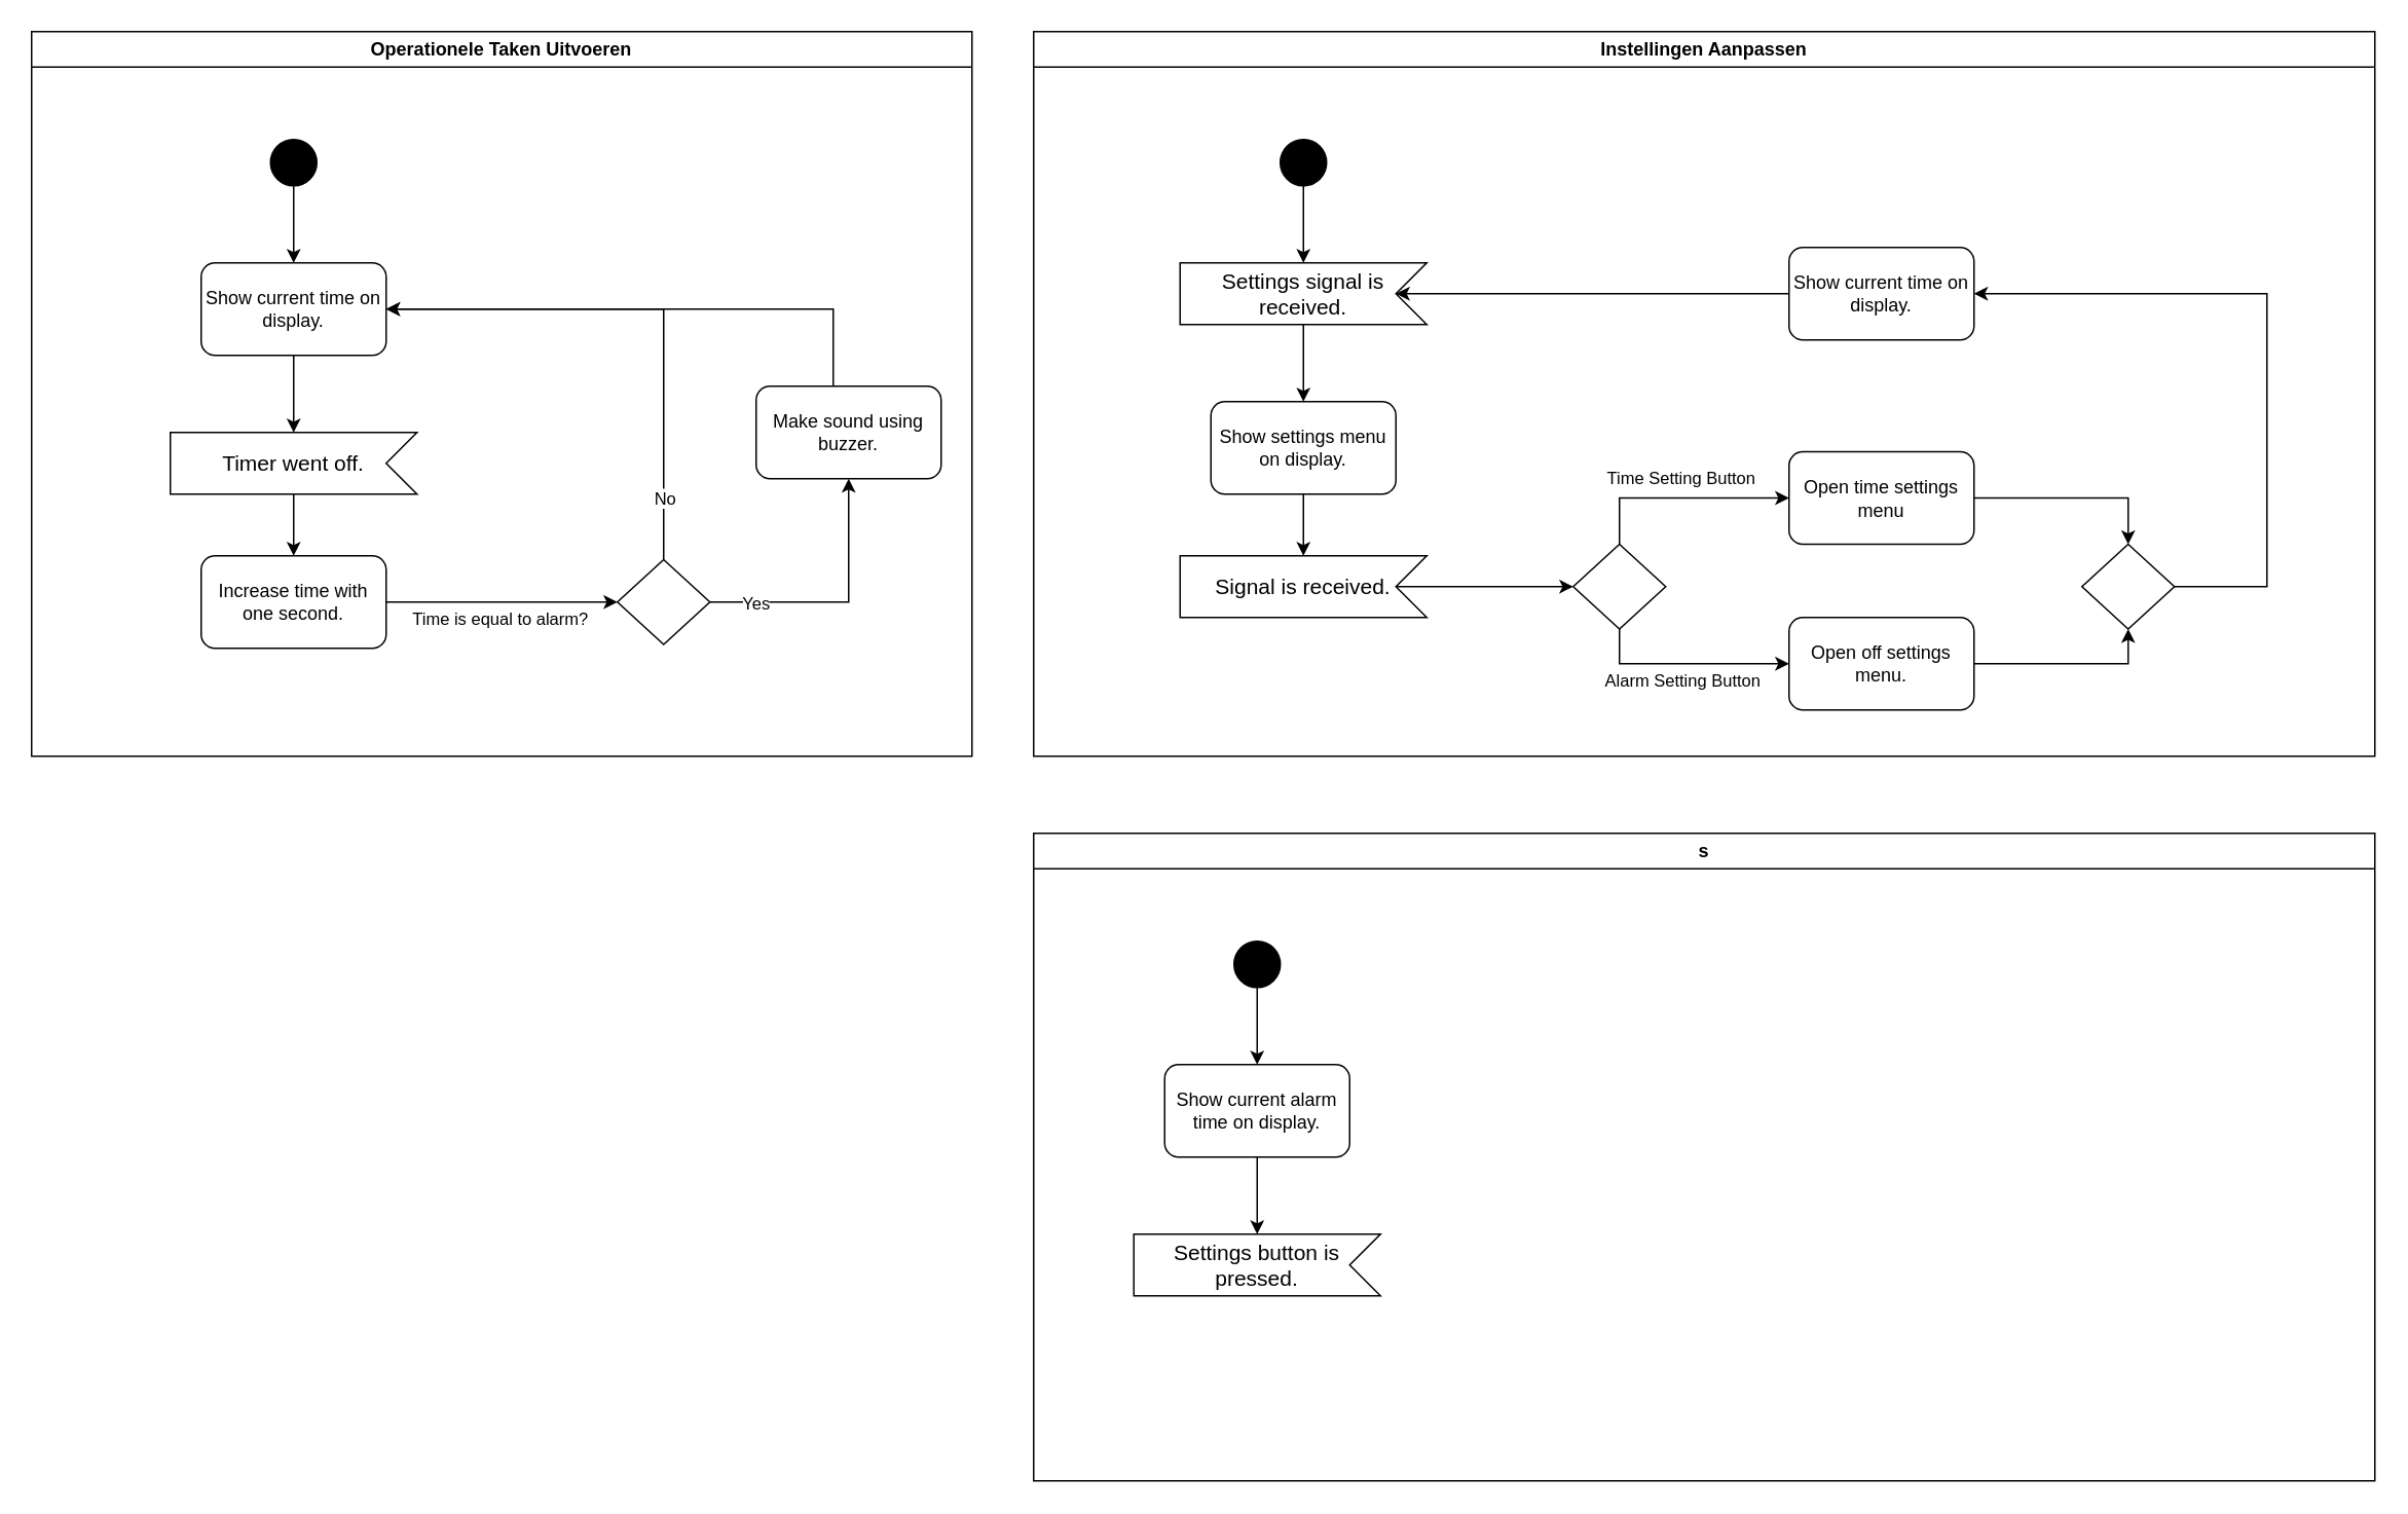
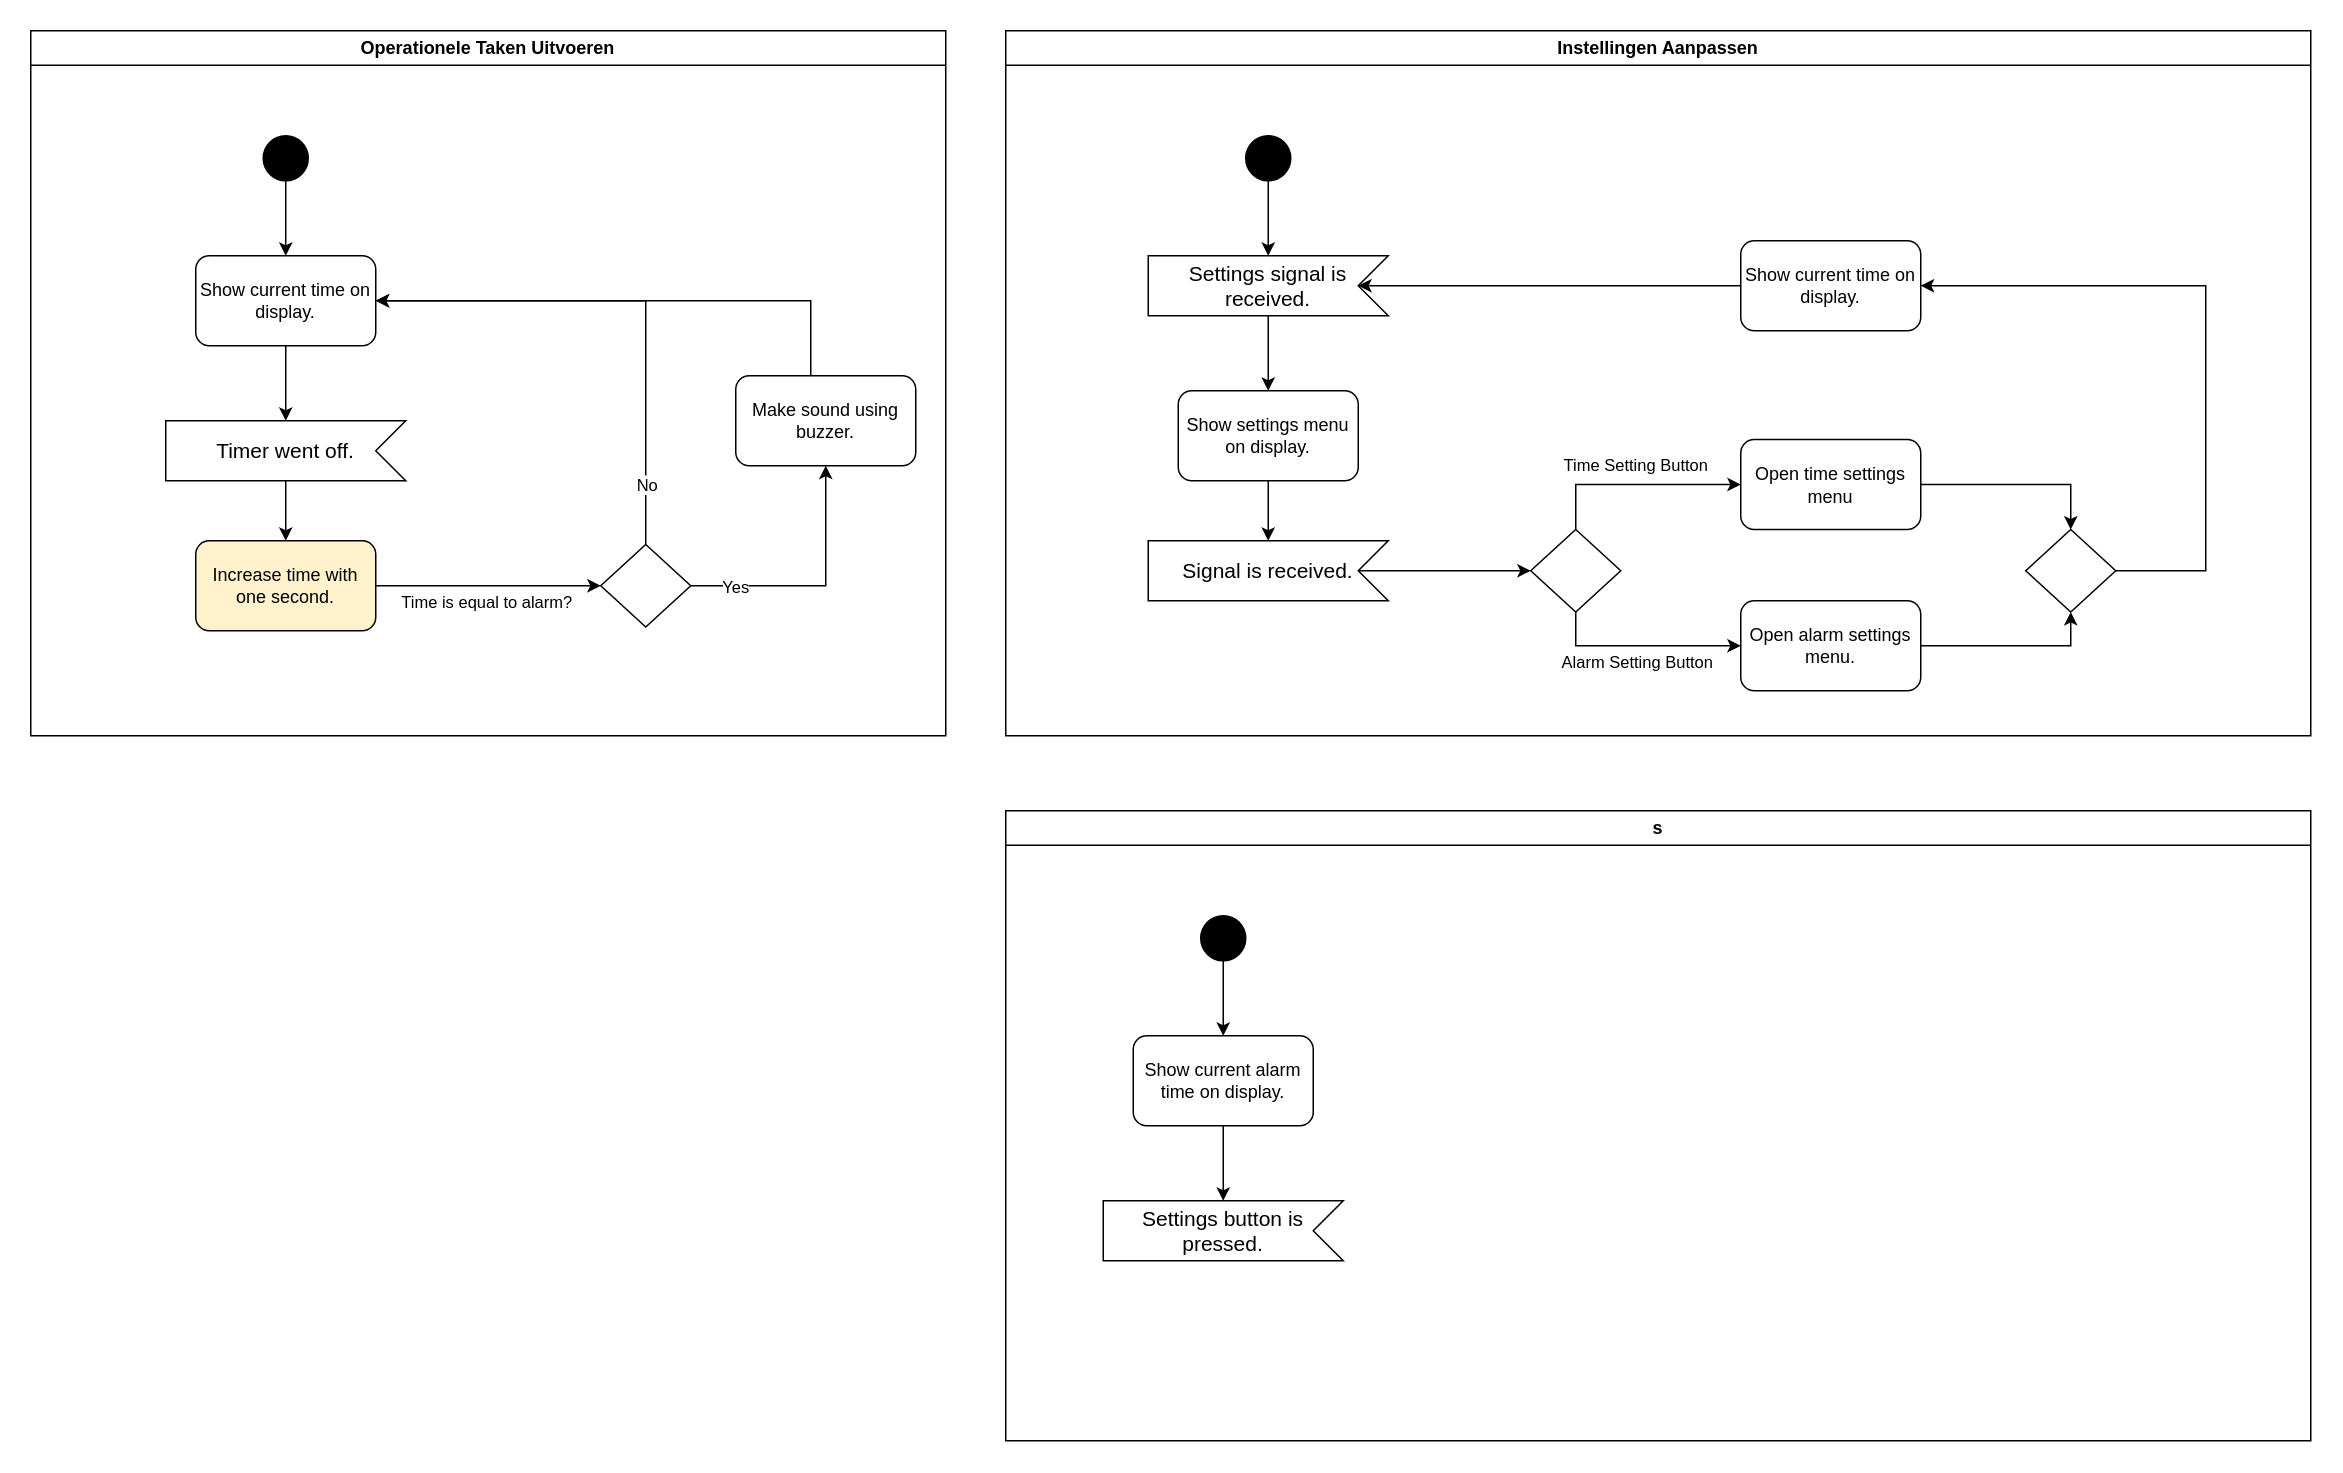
  <mxCell id="0" />
  <mxCell id="1" parent="0" />
  <mxCell id="2" value="Operationele Taken Uitvoeren" style="swimlane;whiteSpace=wrap;html=1;" vertex="1" parent="1"><mxGeometry x="20" y="20" width="610" height="470" as="geometry" /></mxCell>
  <mxCell id="3" style="edgeStyle=orthogonalEdgeStyle;rounded=0;orthogonalLoop=1;jettySize=auto;html=1;entryX=0.5;entryY=0;entryDx=0;entryDy=0;" edge="1" parent="2" source="4" target="5"><mxGeometry relative="1" as="geometry" /></mxCell>
  <mxCell id="4" value="" style="ellipse;fillColor=strokeColor;html=1;" vertex="1" parent="2"><mxGeometry x="155" y="70" width="30" height="30" as="geometry" /></mxCell>
  <mxCell id="5" value="Show current time on display." style="rounded=1;whiteSpace=wrap;html=1;" vertex="1" parent="2"><mxGeometry x="110" y="150" width="120" height="60" as="geometry" /></mxCell>
  <mxCell id="6" style="edgeStyle=orthogonalEdgeStyle;rounded=0;orthogonalLoop=1;jettySize=auto;html=1;entryX=0.5;entryY=0;entryDx=0;entryDy=0;" edge="1" parent="2" source="7" target="11"><mxGeometry relative="1" as="geometry" /></mxCell>
  <mxCell id="7" value="Timer went off." style="html=1;shape=mxgraph.infographic.ribbonSimple;notch1=20;notch2=0;align=center;verticalAlign=middle;fontSize=14;fontStyle=0;flipH=1;fillColor=#FFFFFF;whiteSpace=wrap;" vertex="1" parent="2"><mxGeometry x="90" y="260" width="160" height="40" as="geometry" /></mxCell>
  <mxCell id="8" style="edgeStyle=orthogonalEdgeStyle;rounded=0;orthogonalLoop=1;jettySize=auto;html=1;entryX=0;entryY=0;entryDx=80;entryDy=0;entryPerimeter=0;" edge="1" parent="2" source="5" target="7"><mxGeometry relative="1" as="geometry" /></mxCell>
  <mxCell id="9" style="edgeStyle=orthogonalEdgeStyle;rounded=0;orthogonalLoop=1;jettySize=auto;html=1;entryX=0;entryY=0.5;entryDx=0;entryDy=0;" edge="1" parent="2" source="11" target="16"><mxGeometry relative="1" as="geometry" /></mxCell>
  <mxCell id="10" value="Time is equal to alarm?" style="edgeLabel;html=1;align=center;verticalAlign=middle;resizable=0;points=[];" vertex="1" connectable="0" parent="9"><mxGeometry x="-0.284" relative="1" as="geometry"><mxPoint x="19" y="10" as="offset" /></mxGeometry></mxCell>
- <mxCell id="11" value="Increase time with one second." style="rounded=1;whiteSpace=wrap;html=1;" vertex="1" parent="2"><mxGeometry x="110" y="340" width="120" height="60" as="geometry" /></mxCell>
+ <mxCell id="11" value="Increase time with one second." style="rounded=1;whiteSpace=wrap;html=1;fillColor=#fff2cc;" vertex="1" parent="2"><mxGeometry x="110" y="340" width="120" height="60" as="geometry" /></mxCell>
  <mxCell id="12" style="edgeStyle=orthogonalEdgeStyle;rounded=0;orthogonalLoop=1;jettySize=auto;html=1;entryX=1;entryY=0.5;entryDx=0;entryDy=0;" edge="1" parent="2" source="16" target="5"><mxGeometry relative="1" as="geometry"><Array as="points"><mxPoint x="410" y="180" /></Array></mxGeometry></mxCell>
  <mxCell id="13" value="No" style="edgeLabel;html=1;align=center;verticalAlign=middle;resizable=0;points=[];" vertex="1" connectable="0" parent="12"><mxGeometry x="-0.767" relative="1" as="geometry"><mxPoint as="offset" /></mxGeometry></mxCell>
  <mxCell id="14" style="edgeStyle=orthogonalEdgeStyle;rounded=0;orthogonalLoop=1;jettySize=auto;html=1;entryX=0.5;entryY=1;entryDx=0;entryDy=0;" edge="1" parent="2" source="16" target="18"><mxGeometry relative="1" as="geometry"><mxPoint x="520" y="370" as="targetPoint" /></mxGeometry></mxCell>
  <mxCell id="15" value="Yes" style="edgeLabel;html=1;align=center;verticalAlign=middle;resizable=0;points=[];" vertex="1" connectable="0" parent="14"><mxGeometry x="-0.662" relative="1" as="geometry"><mxPoint as="offset" /></mxGeometry></mxCell>
  <mxCell id="16" value="" style="rhombus;" vertex="1" parent="2"><mxGeometry x="380" y="342.5" width="60" height="55" as="geometry" /></mxCell>
  <mxCell id="17" style="edgeStyle=orthogonalEdgeStyle;rounded=0;orthogonalLoop=1;jettySize=auto;html=1;entryX=1;entryY=0.5;entryDx=0;entryDy=0;" edge="1" parent="2" source="18" target="5"><mxGeometry relative="1" as="geometry"><Array as="points"><mxPoint x="520" y="180" /></Array></mxGeometry></mxCell>
  <mxCell id="18" value="Make sound using buzzer." style="rounded=1;whiteSpace=wrap;html=1;" vertex="1" parent="2"><mxGeometry x="470" y="230" width="120" height="60" as="geometry" /></mxCell>
  <mxCell id="19" value="Instellingen Aanpassen" style="swimlane;whiteSpace=wrap;html=1;" vertex="1" parent="1"><mxGeometry x="670" y="20" width="870" height="470" as="geometry" /></mxCell>
  <mxCell id="20" value="" style="ellipse;fillColor=strokeColor;html=1;" vertex="1" parent="19"><mxGeometry x="160" y="70" width="30" height="30" as="geometry" /></mxCell>
  <mxCell id="21" style="edgeStyle=orthogonalEdgeStyle;rounded=0;orthogonalLoop=1;jettySize=auto;html=1;" edge="1" parent="19" source="22" target="24"><mxGeometry relative="1" as="geometry" /></mxCell>
  <mxCell id="22" value="Settings signal is received." style="html=1;shape=mxgraph.infographic.ribbonSimple;notch1=20;notch2=0;align=center;verticalAlign=middle;fontSize=14;fontStyle=0;flipH=1;fillColor=#FFFFFF;whiteSpace=wrap;" vertex="1" parent="19"><mxGeometry x="95" y="150" width="160" height="40" as="geometry" /></mxCell>
  <mxCell id="23" style="edgeStyle=orthogonalEdgeStyle;rounded=0;orthogonalLoop=1;jettySize=auto;html=1;entryX=0;entryY=0;entryDx=80;entryDy=0;entryPerimeter=0;" edge="1" parent="19" source="20" target="22"><mxGeometry relative="1" as="geometry" /></mxCell>
  <mxCell id="24" value="Show settings menu on display." style="rounded=1;whiteSpace=wrap;html=1;" vertex="1" parent="19"><mxGeometry x="115" y="240" width="120" height="60" as="geometry" /></mxCell>
  <mxCell id="25" style="edgeStyle=orthogonalEdgeStyle;rounded=0;orthogonalLoop=1;jettySize=auto;html=1;entryX=0;entryY=0.5;entryDx=0;entryDy=0;" edge="1" parent="19" source="29" target="34"><mxGeometry relative="1" as="geometry"><Array as="points"><mxPoint x="380" y="303" /></Array></mxGeometry></mxCell>
  <mxCell id="26" value="Time Setting Button" style="edgeLabel;html=1;align=center;verticalAlign=middle;resizable=0;points=[];" vertex="1" connectable="0" parent="25"><mxGeometry x="-0.019" y="2" relative="1" as="geometry"><mxPoint y="-11" as="offset" /></mxGeometry></mxCell>
  <mxCell id="27" style="edgeStyle=orthogonalEdgeStyle;rounded=0;orthogonalLoop=1;jettySize=auto;html=1;entryX=0;entryY=0.5;entryDx=0;entryDy=0;" edge="1" parent="19" source="29" target="36"><mxGeometry relative="1" as="geometry"><Array as="points"><mxPoint x="380" y="410" /></Array></mxGeometry></mxCell>
  <mxCell id="28" value="Alarm Setting Button" style="edgeLabel;html=1;align=center;verticalAlign=middle;resizable=0;points=[];" vertex="1" connectable="0" parent="27"><mxGeometry x="-0.429" y="-1" relative="1" as="geometry"><mxPoint x="25" y="9" as="offset" /></mxGeometry></mxCell>
  <mxCell id="29" value="" style="rhombus;" vertex="1" parent="19"><mxGeometry x="350" y="332.5" width="60" height="55" as="geometry" /></mxCell>
  <mxCell id="30" style="edgeStyle=orthogonalEdgeStyle;rounded=0;orthogonalLoop=1;jettySize=auto;html=1;entryX=0;entryY=0.5;entryDx=0;entryDy=0;exitX=0;exitY=0;exitDx=20;exitDy=20;exitPerimeter=0;" edge="1" parent="19" source="31" target="29"><mxGeometry relative="1" as="geometry" /></mxCell>
  <mxCell id="31" value="Signal is received." style="html=1;shape=mxgraph.infographic.ribbonSimple;notch1=20;notch2=0;align=center;verticalAlign=middle;fontSize=14;fontStyle=0;flipH=1;fillColor=#FFFFFF;whiteSpace=wrap;" vertex="1" parent="19"><mxGeometry x="95" y="340" width="160" height="40" as="geometry" /></mxCell>
  <mxCell id="32" style="edgeStyle=orthogonalEdgeStyle;rounded=0;orthogonalLoop=1;jettySize=auto;html=1;entryX=0;entryY=0;entryDx=80;entryDy=0;entryPerimeter=0;" edge="1" parent="19" source="24" target="31"><mxGeometry relative="1" as="geometry" /></mxCell>
  <mxCell id="33" style="edgeStyle=orthogonalEdgeStyle;rounded=0;orthogonalLoop=1;jettySize=auto;html=1;entryX=0.5;entryY=0;entryDx=0;entryDy=0;" edge="1" parent="19" source="34" target="38"><mxGeometry relative="1" as="geometry" /></mxCell>
  <mxCell id="34" value="Open time settings menu" style="rounded=1;whiteSpace=wrap;html=1;" vertex="1" parent="19"><mxGeometry x="490" y="272.5" width="120" height="60" as="geometry" /></mxCell>
  <mxCell id="35" style="edgeStyle=orthogonalEdgeStyle;rounded=0;orthogonalLoop=1;jettySize=auto;html=1;entryX=0.5;entryY=1;entryDx=0;entryDy=0;" edge="1" parent="19" source="36" target="38"><mxGeometry relative="1" as="geometry" /></mxCell>
- <mxCell id="36" value="Open off settings menu." style="rounded=1;whiteSpace=wrap;html=1;" vertex="1" parent="19"><mxGeometry x="490" y="380" width="120" height="60" as="geometry" /></mxCell>
+ <mxCell id="36" value="Open alarm settings menu." style="rounded=1;whiteSpace=wrap;html=1;" vertex="1" parent="19"><mxGeometry x="490" y="380" width="120" height="60" as="geometry" /></mxCell>
  <mxCell id="37" style="edgeStyle=orthogonalEdgeStyle;rounded=0;orthogonalLoop=1;jettySize=auto;html=1;entryX=1;entryY=0.5;entryDx=0;entryDy=0;" edge="1" parent="19" source="38" target="39"><mxGeometry relative="1" as="geometry"><Array as="points"><mxPoint x="800" y="360" /><mxPoint x="800" y="170" /></Array></mxGeometry></mxCell>
  <mxCell id="38" value="" style="rhombus;" vertex="1" parent="19"><mxGeometry x="680" y="332.5" width="60" height="55" as="geometry" /></mxCell>
  <mxCell id="39" value="Show current time on display." style="rounded=1;whiteSpace=wrap;html=1;" vertex="1" parent="19"><mxGeometry x="490" y="140" width="120" height="60" as="geometry" /></mxCell>
  <mxCell id="40" style="edgeStyle=orthogonalEdgeStyle;rounded=0;orthogonalLoop=1;jettySize=auto;html=1;entryX=0;entryY=0;entryDx=20;entryDy=20;entryPerimeter=0;" edge="1" parent="19" source="39" target="22"><mxGeometry relative="1" as="geometry" /></mxCell>
  <mxCell id="41" value="s" style="swimlane;whiteSpace=wrap;html=1;" vertex="1" parent="1"><mxGeometry x="670" y="540" width="870" height="420" as="geometry" /></mxCell>
  <mxCell id="42" style="edgeStyle=orthogonalEdgeStyle;rounded=0;orthogonalLoop=1;jettySize=auto;html=1;entryX=0.5;entryY=0;entryDx=0;entryDy=0;" edge="1" parent="41" source="43" target="44"><mxGeometry relative="1" as="geometry" /></mxCell>
  <mxCell id="43" value="" style="ellipse;fillColor=strokeColor;html=1;" vertex="1" parent="41"><mxGeometry x="130" y="70" width="30" height="30" as="geometry" /></mxCell>
  <mxCell id="44" value="Show current alarm time on display." style="rounded=1;whiteSpace=wrap;html=1;" vertex="1" parent="41"><mxGeometry x="85" y="150" width="120" height="60" as="geometry" /></mxCell>
  <mxCell id="45" value="Settings button is pressed." style="html=1;shape=mxgraph.infographic.ribbonSimple;notch1=20;notch2=0;align=center;verticalAlign=middle;fontSize=14;fontStyle=0;flipH=1;fillColor=#FFFFFF;whiteSpace=wrap;" vertex="1" parent="41"><mxGeometry x="65" y="260" width="160" height="40" as="geometry" /></mxCell>
  <mxCell id="46" style="edgeStyle=orthogonalEdgeStyle;rounded=0;orthogonalLoop=1;jettySize=auto;html=1;entryX=0;entryY=0;entryDx=80;entryDy=0;entryPerimeter=0;" edge="1" parent="41" source="44" target="45"><mxGeometry relative="1" as="geometry" /></mxCell>
